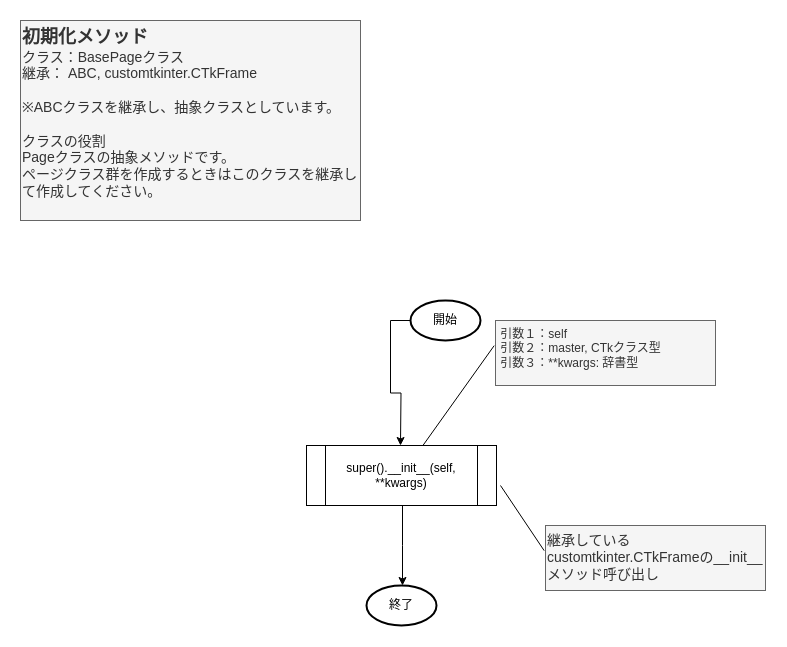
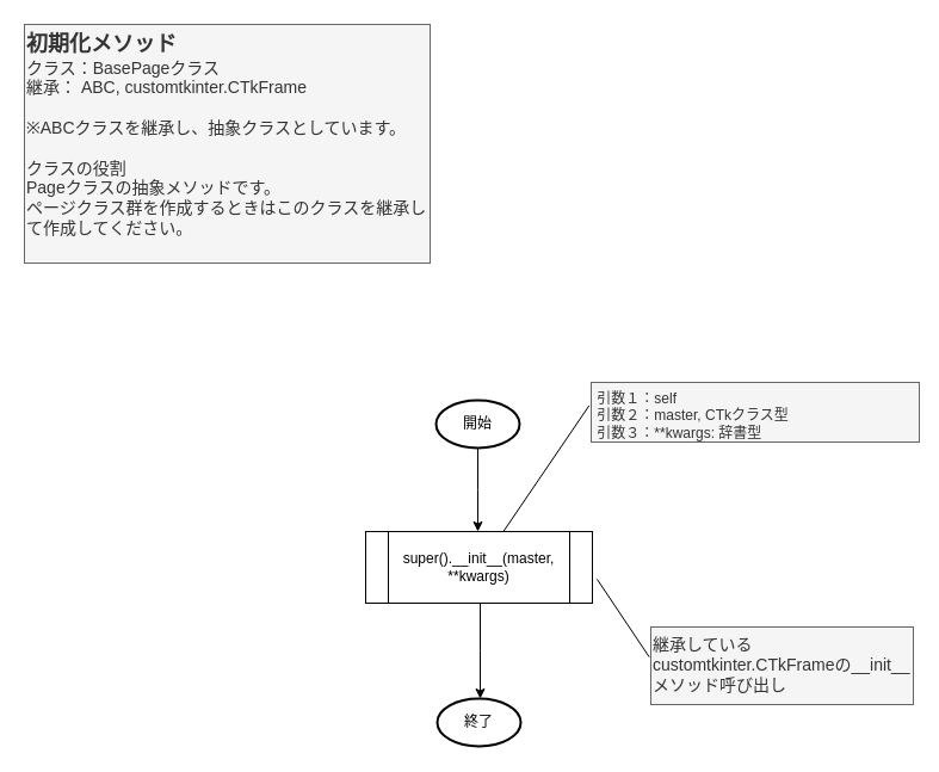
  <mxCell id="0" />
  <mxCell id="1" parent="0" />
  <mxCell id="2" value="" style="edgeStyle=orthogonalEdgeStyle;rounded=0;orthogonalLoop=1;jettySize=auto;html=1;" parent="1" source="3" edge="1"><mxGeometry relative="1" as="geometry"><mxPoint x="400" y="445" as="targetPoint" /></mxGeometry></mxCell>
- <mxCell id="3" value="開始" style="strokeWidth=2;html=1;shape=mxgraph.flowchart.start_1;whiteSpace=wrap;" parent="1" vertex="1"><mxGeometry x="410" y="300" width="70" height="40" as="geometry" /></mxCell>
+ <mxCell id="3" value="開始" style="strokeWidth=2;html=1;shape=mxgraph.flowchart.start_1;whiteSpace=wrap;" parent="1" vertex="1"><mxGeometry x="365" y="335" width="70" height="40" as="geometry" /></mxCell>
  <mxCell id="4" value="" style="edgeStyle=orthogonalEdgeStyle;rounded=0;orthogonalLoop=1;jettySize=auto;html=1;" parent="1" edge="1"><mxGeometry relative="1" as="geometry"><mxPoint x="402" y="505" as="sourcePoint" /><mxPoint x="402" y="585" as="targetPoint" /><Array as="points"><mxPoint x="402" y="545" /><mxPoint x="402" y="545" /></Array></mxGeometry></mxCell>
  <mxCell id="5" style="rounded=0;orthogonalLoop=1;jettySize=auto;html=1;entryX=1;entryY=0.25;entryDx=0;entryDy=0;exitX=-0.006;exitY=0.387;exitDx=0;exitDy=0;exitPerimeter=0;endArrow=none;endFill=0;" parent="1" source="6" edge="1"><mxGeometry relative="1" as="geometry"><mxPoint x="500" y="485" as="targetPoint" /></mxGeometry></mxCell>
  <mxCell id="6" value="&lt;span style=&quot;font-size: 14px;&quot;&gt;継承しているcustomtkinter.CTkFrameの__init__メソッド呼び出し&lt;/span&gt;" style="text;html=1;align=left;verticalAlign=top;whiteSpace=wrap;rounded=0;fillColor=#f5f5f5;fontColor=#333333;strokeColor=#666666;" parent="1" vertex="1"><mxGeometry x="545" y="525" width="220" height="65" as="geometry" /></mxCell>
  <mxCell id="7" value="終了" style="strokeWidth=2;html=1;shape=mxgraph.flowchart.start_1;whiteSpace=wrap;" parent="1" vertex="1"><mxGeometry x="366" y="585" width="70" height="40" as="geometry" /></mxCell>
  <mxCell id="8" value="&lt;b style=&quot;&quot;&gt;&lt;font style=&quot;&quot;&gt;&lt;font style=&quot;font-size: 18px;&quot;&gt;初期化メソッド&lt;/font&gt;&lt;/font&gt;&lt;/b&gt;&lt;div&gt;&lt;font style=&quot;font-size: 14px;&quot;&gt;クラス：BasePageクラス&lt;/font&gt;&lt;/div&gt;&lt;div&gt;&lt;div style=&quot;font-size: 14px;&quot;&gt;&lt;font style=&quot;font-size: 14px;&quot;&gt;継承： ABC, customtkinter.CTkFrame&lt;/font&gt;&lt;/div&gt;&lt;/div&gt;&lt;div style=&quot;font-size: 14px;&quot;&gt;&lt;font style=&quot;font-size: 14px;&quot;&gt;&lt;br&gt;&lt;/font&gt;&lt;/div&gt;&lt;div style=&quot;font-size: 14px;&quot;&gt;&lt;font style=&quot;font-size: 14px;&quot;&gt;※ABCクラスを継承し、抽象クラスとしています。&lt;br&gt;&lt;/font&gt;&lt;/div&gt;&lt;div style=&quot;font-size: 14px;&quot;&gt;&lt;font style=&quot;font-size: 14px;&quot;&gt;&lt;br&gt;&lt;/font&gt;&lt;/div&gt;&lt;div style=&quot;font-size: 14px;&quot;&gt;&lt;font style=&quot;font-size: 14px;&quot;&gt;クラスの役割&lt;/font&gt;&lt;/div&gt;&lt;div style=&quot;font-size: 14px;&quot;&gt;Pageクラスの抽象メソッドです。&lt;/div&gt;&lt;div style=&quot;font-size: 14px;&quot;&gt;ページクラス群を作成するときはこのクラスを継承して作成してください。&lt;/div&gt;" style="text;html=1;align=left;verticalAlign=top;whiteSpace=wrap;rounded=0;fillColor=#f5f5f5;fontColor=#333333;strokeColor=#666666;" parent="1" vertex="1"><mxGeometry x="20" y="20" width="340" height="200" as="geometry" /></mxCell>
  <mxCell id="9" style="rounded=0;orthogonalLoop=1;jettySize=auto;html=1;exitX=-0.006;exitY=0.387;exitDx=0;exitDy=0;exitPerimeter=0;endArrow=none;endFill=0;" parent="1" source="10" target="11" edge="1"><mxGeometry relative="1" as="geometry"><mxPoint x="435" y="315" as="targetPoint" /></mxGeometry></mxCell>
- <mxCell id="10" value="&amp;nbsp;引数１：self&lt;div&gt;&amp;nbsp;引数２：&lt;span style=&quot;background-color: initial;&quot;&gt;master, CTkクラス型&lt;/span&gt;&lt;/div&gt;&lt;div&gt;&lt;div&gt;&amp;nbsp;引数３：**kwargs: 辞書型&lt;br&gt;&lt;/div&gt;&lt;/div&gt;" style="text;html=1;align=left;verticalAlign=top;whiteSpace=wrap;rounded=0;fillColor=#f5f5f5;fontColor=#333333;strokeColor=#666666;" parent="1" vertex="1"><mxGeometry x="495" y="320" width="220" height="65" as="geometry" /></mxCell>
- <mxCell id="11" value="super().__init__(self, **kwargs)" style="shape=process;whiteSpace=wrap;html=1;backgroundOutline=1;" parent="1" vertex="1"><mxGeometry x="306" y="445" width="190" height="60" as="geometry" /></mxCell>
+ <mxCell id="10" value="&amp;nbsp;引数１：self&lt;div&gt;&amp;nbsp;引数２：&lt;span style=&quot;background-color: initial;&quot;&gt;master, CTkクラス型&lt;/span&gt;&lt;/div&gt;&lt;div&gt;&lt;div&gt;&amp;nbsp;引数３：**kwargs: 辞書型&lt;br&gt;&lt;/div&gt;&lt;/div&gt;" style="text;html=1;align=left;verticalAlign=top;whiteSpace=wrap;rounded=0;fillColor=#f5f5f5;fontColor=#333333;strokeColor=#666666;" parent="1" vertex="1"><mxGeometry x="495" y="320" width="275" height="50" as="geometry" /></mxCell>
+ <mxCell id="11" value="super().__init__(master, **kwargs)" style="shape=process;whiteSpace=wrap;html=1;backgroundOutline=1;" parent="1" vertex="1"><mxGeometry x="306" y="445" width="190" height="60" as="geometry" /></mxCell>
